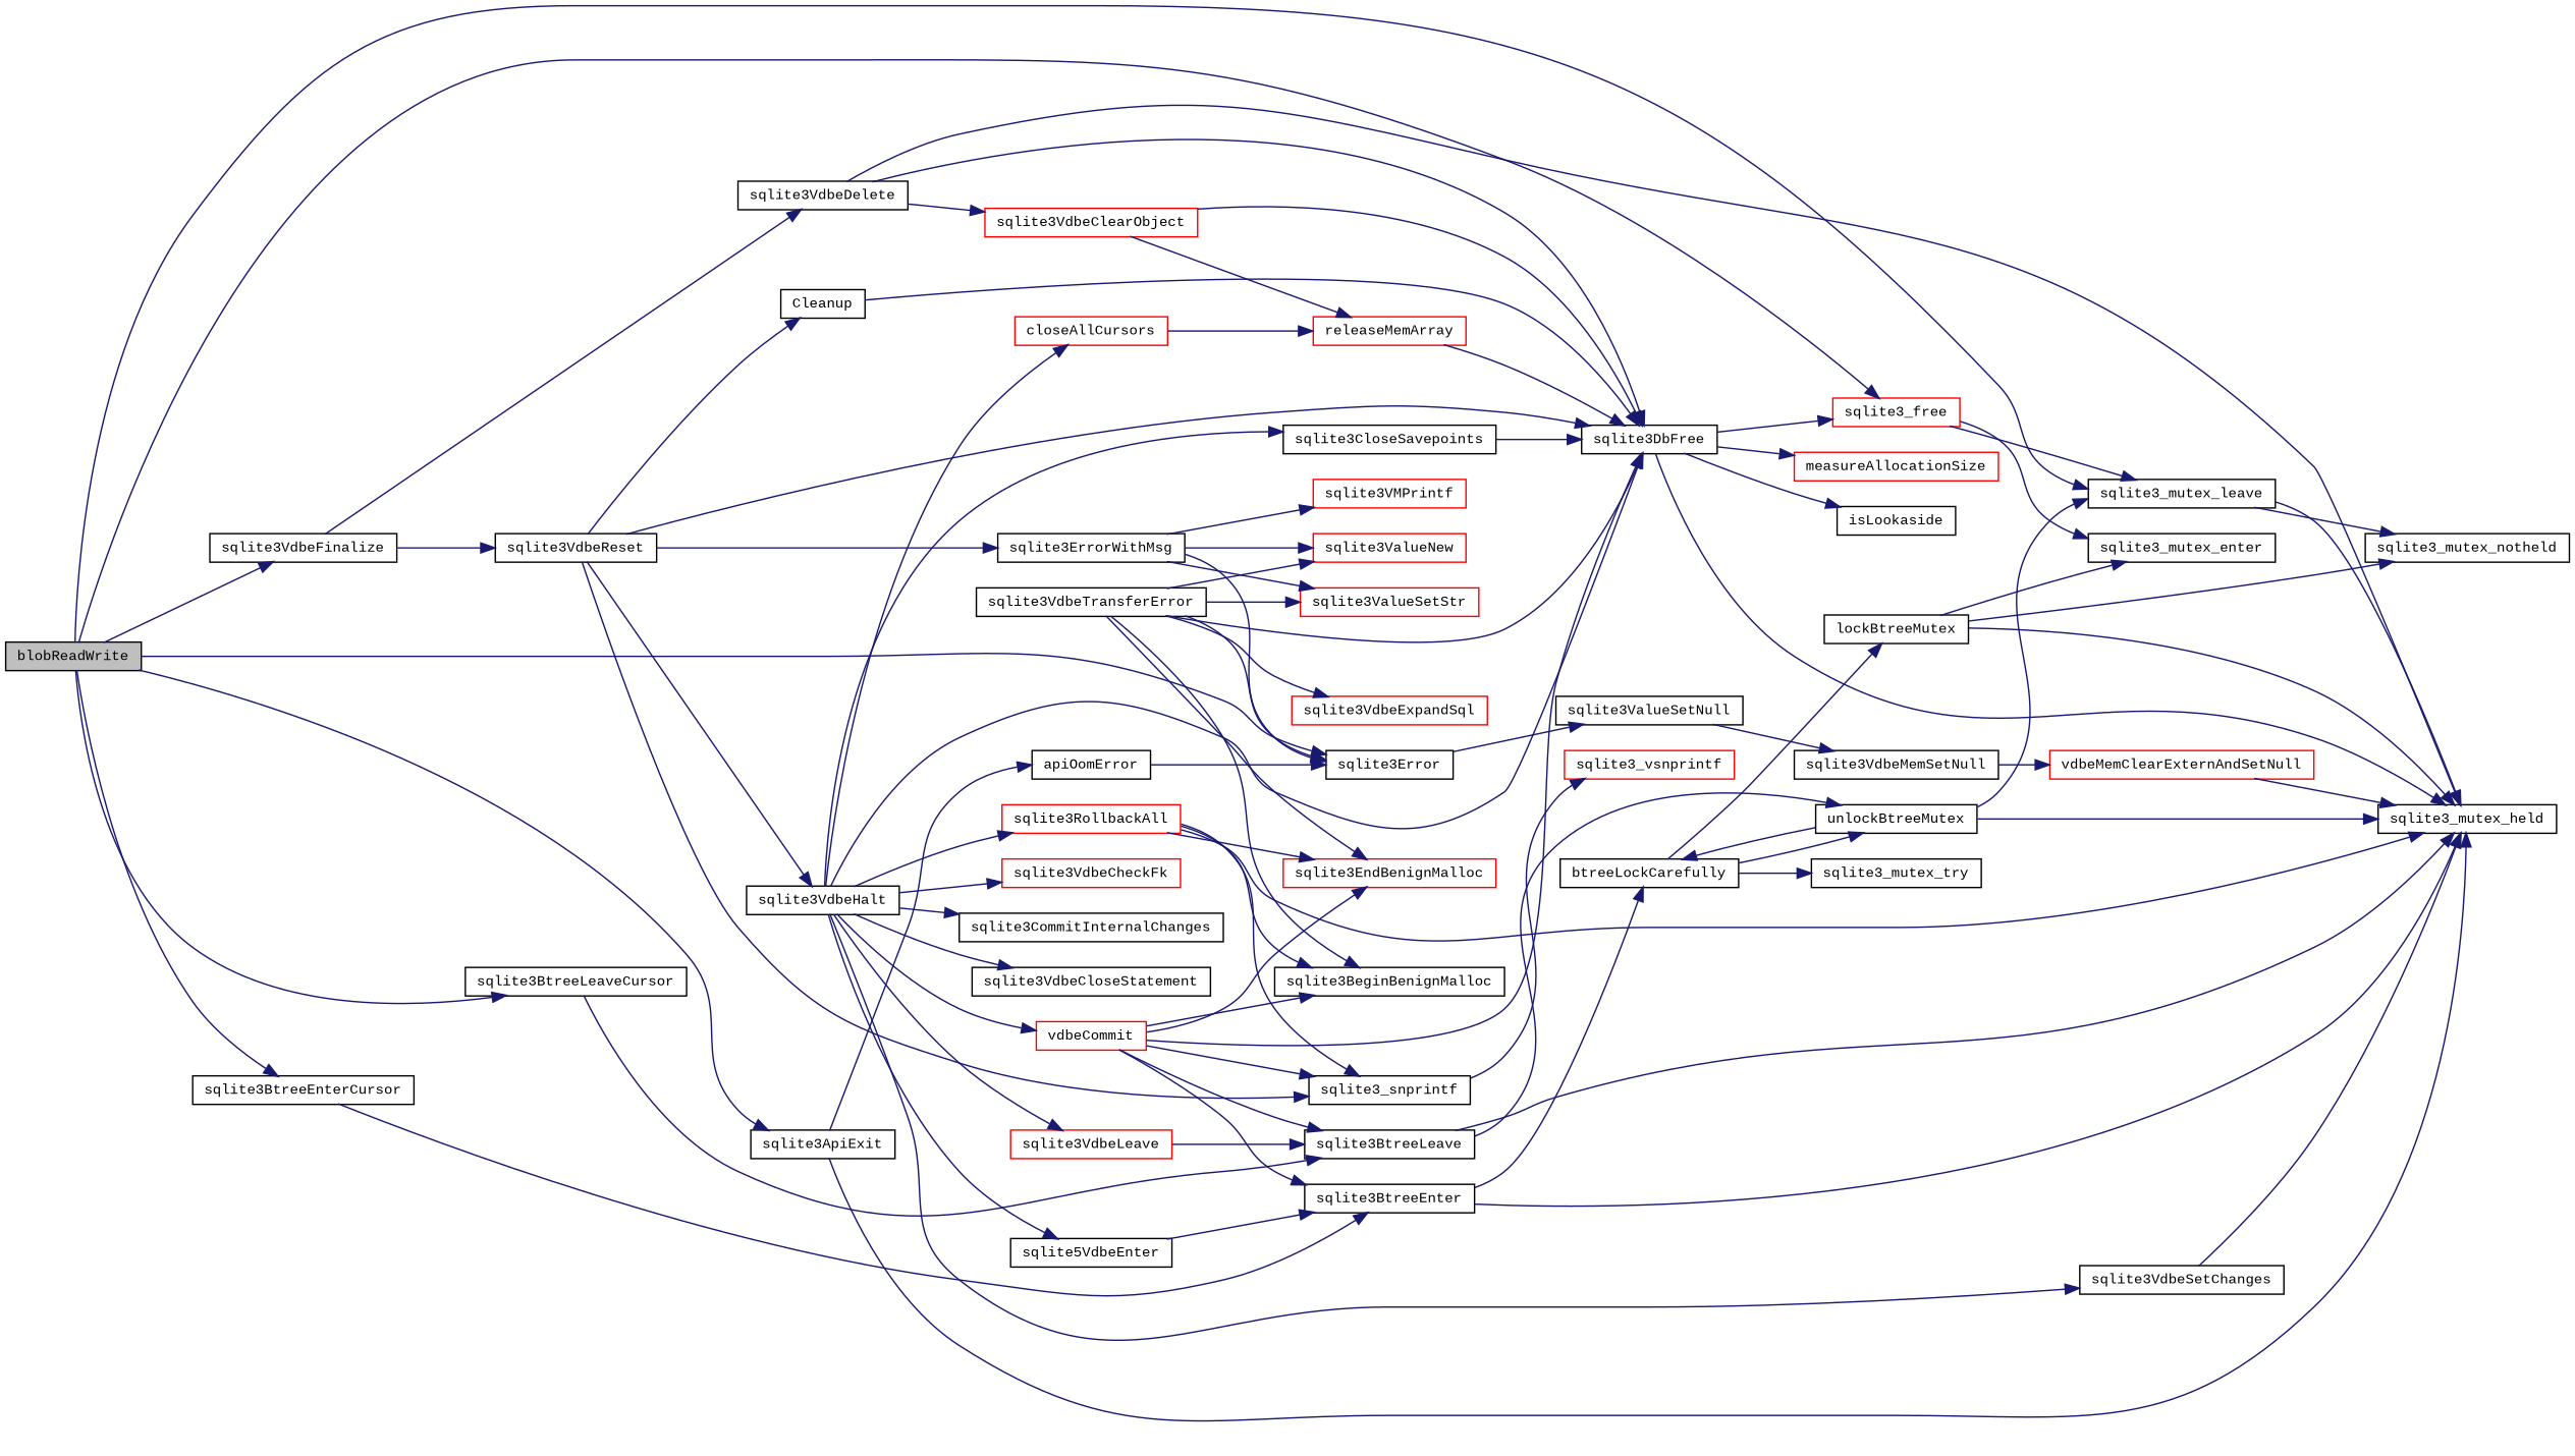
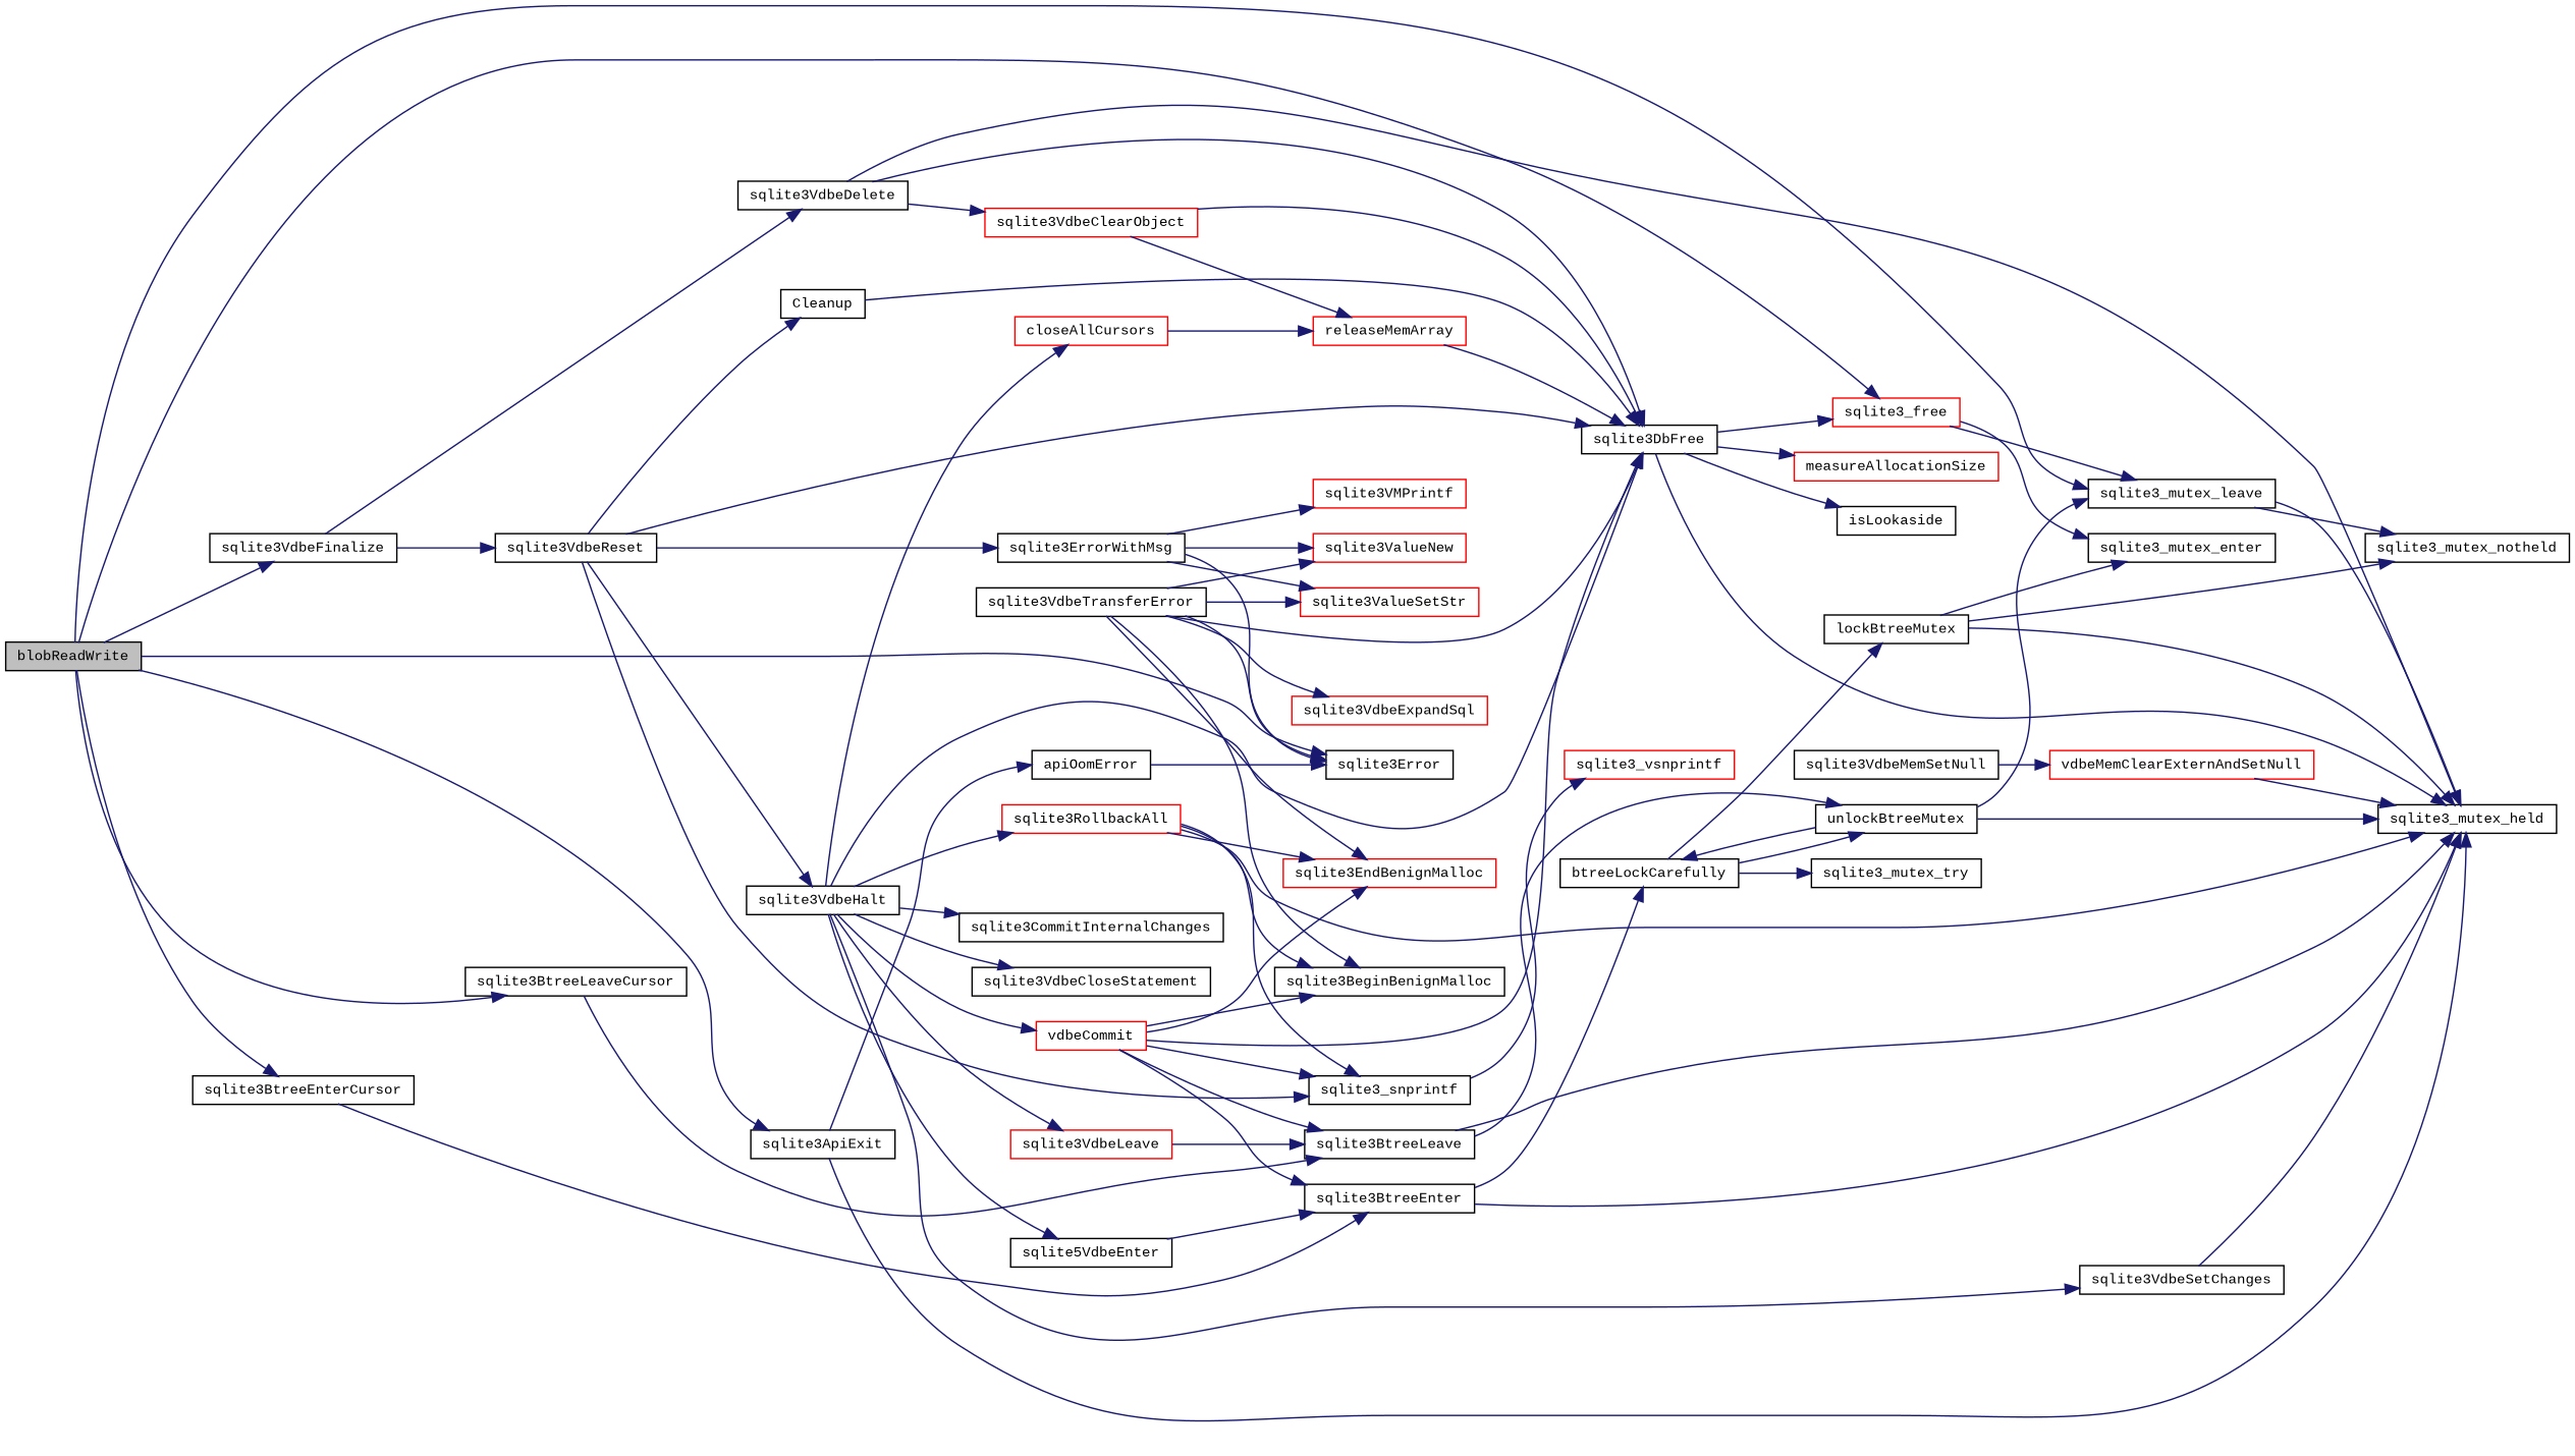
  digraph {
    fontname="Liberation Mono"
    rankdir=LR
    node [color=black fillcolor=white fontname="Liberation Mono" fontsize=10 shape=record style=filled]
    edge [color=midnightblue fontname="Liberation Mono" fontsize=10 labelfontname=FreeSans labelfontsize=10 style=solid]
    n1 [fillcolor=grey75 fontcolor=black height=0.2 label=blobReadWrite width=0.4]
    n2 [height=0.2 label=sqlite3Error width=0.4]
    n3 [height=0.2 label=sqlite3BtreeEnterCursor width=0.4]
    n4 [height=0.2 label=sqlite3_mutex_leave width=0.4]
    n5 [height=0.2 label=sqlite3BtreeLeaveCursor width=0.4]
    n6 [height=0.2 label=sqlite3VdbeFinalize width=0.4]
    n7 [height=0.2 label=sqlite3ApiExit width=0.4]
    n8 [color=red height=0.2 label=sqlite3_free width=0.4]
    n9 [height=0.2 label=sqlite3_mutex_enter width=0.4]
-   n10 [height=0.2 label=sqlite3ValueSetNull width=0.4]
    n11 [height=0.2 label=sqlite3BtreeEnter width=0.4]
    n12 [height=0.2 label=sqlite3_mutex_held width=0.4]
    n13 [height=0.2 label=sqlite3_mutex_notheld width=0.4]
    n14 [height=0.2 label=sqlite3BtreeLeave width=0.4]
    n15 [height=0.2 label=sqlite3VdbeReset width=0.4]
    n16 [height=0.2 label=sqlite3VdbeDelete width=0.4]
    n17 [height=0.2 label=apiOomError width=0.4]
    n18 [height=0.2 label=sqlite3VdbeMemSetNull width=0.4]
    n19 [color=red height=0.2 label=vdbeMemClearExternAndSetNull width=0.4]
    n20 [height=0.2 label=btreeLockCarefully width=0.4]
    n21 [height=0.2 label=sqlite3_mutex_try width=0.4]
    n22 [height=0.2 label=unlockBtreeMutex width=0.4]
    n23 [height=0.2 label=lockBtreeMutex width=0.4]
    n24 [height=0.2 label=sqlite3VdbeHalt width=0.4]
    n25 [height=0.2 label=sqlite3DbFree width=0.4]
    n26 [height=0.2 label=sqlite3_snprintf width=0.4]
    n27 [height=0.2 label=sqlite3ErrorWithMsg width=0.4]
    n28 [height=0.2 label=Cleanup width=0.4]
    n29 [color=red height=0.2 label=sqlite3VdbeClearObject width=0.4]
    n30 [color=red height=0.2 label=closeAllCursors width=0.4]
    n31 [height=0.2 label=sqlite5VdbeEnter width=0.4]
    n32 [color=red height=0.2 label=sqlite3RollbackAll width=0.4]
-   n33 [height=0.2 label=sqlite3CloseSavepoints width=0.4]
-   n34 [color=red height=0.2 label=sqlite3VdbeCheckFk width=0.4]
    n35 [color=red height=0.2 label=sqlite3VdbeLeave width=0.4]
    n36 [color=red height=0.2 label=vdbeCommit width=0.4]
    n37 [height=0.2 label=sqlite3CommitInternalChanges width=0.4]
    n38 [height=0.2 label=sqlite3VdbeCloseStatement width=0.4]
    n39 [height=0.2 label=sqlite3VdbeSetChanges width=0.4]
    n40 [color=red height=0.2 label=measureAllocationSize width=0.4]
    n41 [height=0.2 label=isLookaside width=0.4]
    n42 [color=red height=0.2 label=sqlite3_vsnprintf width=0.4]
    n43 [height=0.2 label=sqlite3VdbeTransferError width=0.4]
    n44 [height=0.2 label=sqlite3BeginBenignMalloc width=0.4]
    n45 [color=red height=0.2 label=sqlite3EndBenignMalloc width=0.4]
    n46 [color=red height=0.2 label=sqlite3ValueNew width=0.4]
    n47 [color=red height=0.2 label=sqlite3ValueSetStr width=0.4]
    n48 [color=red height=0.2 label=sqlite3VdbeExpandSql width=0.4]
    n49 [color=red height=0.2 label=sqlite3VMPrintf width=0.4]
    n50 [color=red height=0.2 label=releaseMemArray width=0.4]
    n1 -> n2
    n1 -> n3
    n1 -> n4
    n1 -> n5
    n1 -> n6
    n1 -> n7
    n1 -> n8
-   n2 -> n10
    n3 -> n11
    n4 -> n12
    n4 -> n13
    n5 -> n14
    n6 -> n15
    n6 -> n16
    n7 -> n12
    n7 -> n17
    n8 -> n4
    n8 -> n9
-   n10 -> n18
    n11 -> n12
    n11 -> n20
    n14 -> n12
    n14 -> n22
    n15 -> n24
    n15 -> n25
    n15 -> n26
    n15 -> n27
    n15 -> n28
    n16 -> n12
    n16 -> n25
    n16 -> n29
    n17 -> n2
    n18 -> n19
    n19 -> n12
    n20 -> n21
    n20 -> n22
    n20 -> n23
    n22 -> n4
    n22 -> n12
    n22 -> n20
    n23 -> n9
    n23 -> n12
    n23 -> n13
    n24 -> n25
    n24 -> n30
    n24 -> n31
    n24 -> n32
-   n24 -> n33
-   n24 -> n34
    n24 -> n35
    n24 -> n36
    n24 -> n37
    n24 -> n38
    n24 -> n39
    n25 -> n8
    n25 -> n12
    n25 -> n40
    n25 -> n41
    n26 -> n42
    n27 -> n2
    n27 -> n46
    n27 -> n47
    n27 -> n49
    n28 -> n25
    n29 -> n25
    n29 -> n50
    n30 -> n50
    n31 -> n11
    n32 -> n12
    n32 -> n26
    n32 -> n44
    n32 -> n45
-   n33 -> n25
    n35 -> n14
    n36 -> n11
    n36 -> n14
    n36 -> n25
    n36 -> n26
    n36 -> n44
    n36 -> n45
    n39 -> n12
    n43 -> n2
    n43 -> n25
    n43 -> n44
    n43 -> n45
    n43 -> n46
    n43 -> n47
    n43 -> n48
    n50 -> n25
  }
